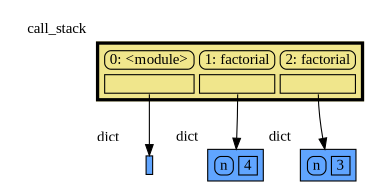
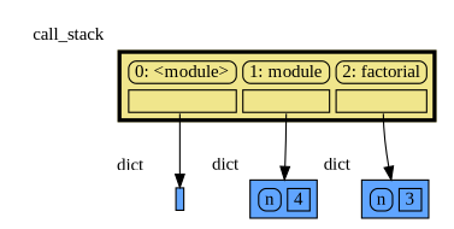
  digraph {
    fontname="Liberation Serif"
    node [shape=plaintext xlabel=dict fontname="Liberation Serif"]
    edge [style=solid fontname="Liberation Serif" headport=table]
    n1 [label=< <TABLE BORDER="1" CELLBORDER="1" CELLSPACING="0" CELLPADDING="0" BGCOLOR="#60a5ff" PORT="table">     <TR><TD BORDER="0"> </TD></TR> </TABLE> >]
    n2 [label=< <TABLE BORDER="1" CELLBORDER="1" CELLSPACING="5" CELLPADDING="0" BGCOLOR="#60a5ff" PORT="table">     <TR><TD BORDER="1" STYLE="ROUNDED"> n </TD><TD BORDER="1"> 4 </TD></TR> </TABLE> >]
    n3 [label=< <TABLE BORDER="1" CELLBORDER="1" CELLSPACING="5" CELLPADDING="0" BGCOLOR="#60a5ff" PORT="table">     <TR><TD BORDER="1" STYLE="ROUNDED"> n </TD><TD BORDER="1"> 3 </TD></TR> </TABLE> >]
-   n4 [label=< <TABLE BORDER="3" CELLBORDER="1" CELLSPACING="5" CELLPADDING="0" BGCOLOR="khaki" PORT="table">     <TR><TD BORDER="1" STYLE="ROUNDED"> 0: &lt;module&gt; </TD><TD BORDER="1" STYLE="ROUNDED"> 1: factorial </TD><TD BORDER="1" STYLE="ROUNDED"> 2: factorial </TD></TR>     <TR><TD BORDER="1" PORT="ref0"> </TD><TD BORDER="1" PORT="ref1"> </TD><TD BORDER="1" PORT="ref2"> </TD></TR> </TABLE> > xlabel=call_stack]
+   n4 [label=< <TABLE BORDER="3" CELLBORDER="1" CELLSPACING="5" CELLPADDING="0" BGCOLOR="khaki" PORT="table">     <TR><TD BORDER="1" STYLE="ROUNDED"> 0: &lt;module&gt; </TD><TD BORDER="1" STYLE="ROUNDED"> 1: module </TD><TD BORDER="1" STYLE="ROUNDED"> 2: factorial </TD></TR>     <TR><TD BORDER="1" PORT="ref0"> </TD><TD BORDER="1" PORT="ref1"> </TD><TD BORDER="1" PORT="ref2"> </TD></TR> </TABLE> > xlabel=call_stack]
    subgraph sub_1 {
      rank=same
      n1
      n2
      n3
    }
    n1 -> n2 [style=invis weight=10 headport=""]
    n2 -> n3 [style=invis weight=10 headport=""]
    n4 -> n1 [tailport=ref0]
    n4 -> n2 [tailport=ref1]
    n4 -> n3 [tailport=ref2]
  }
